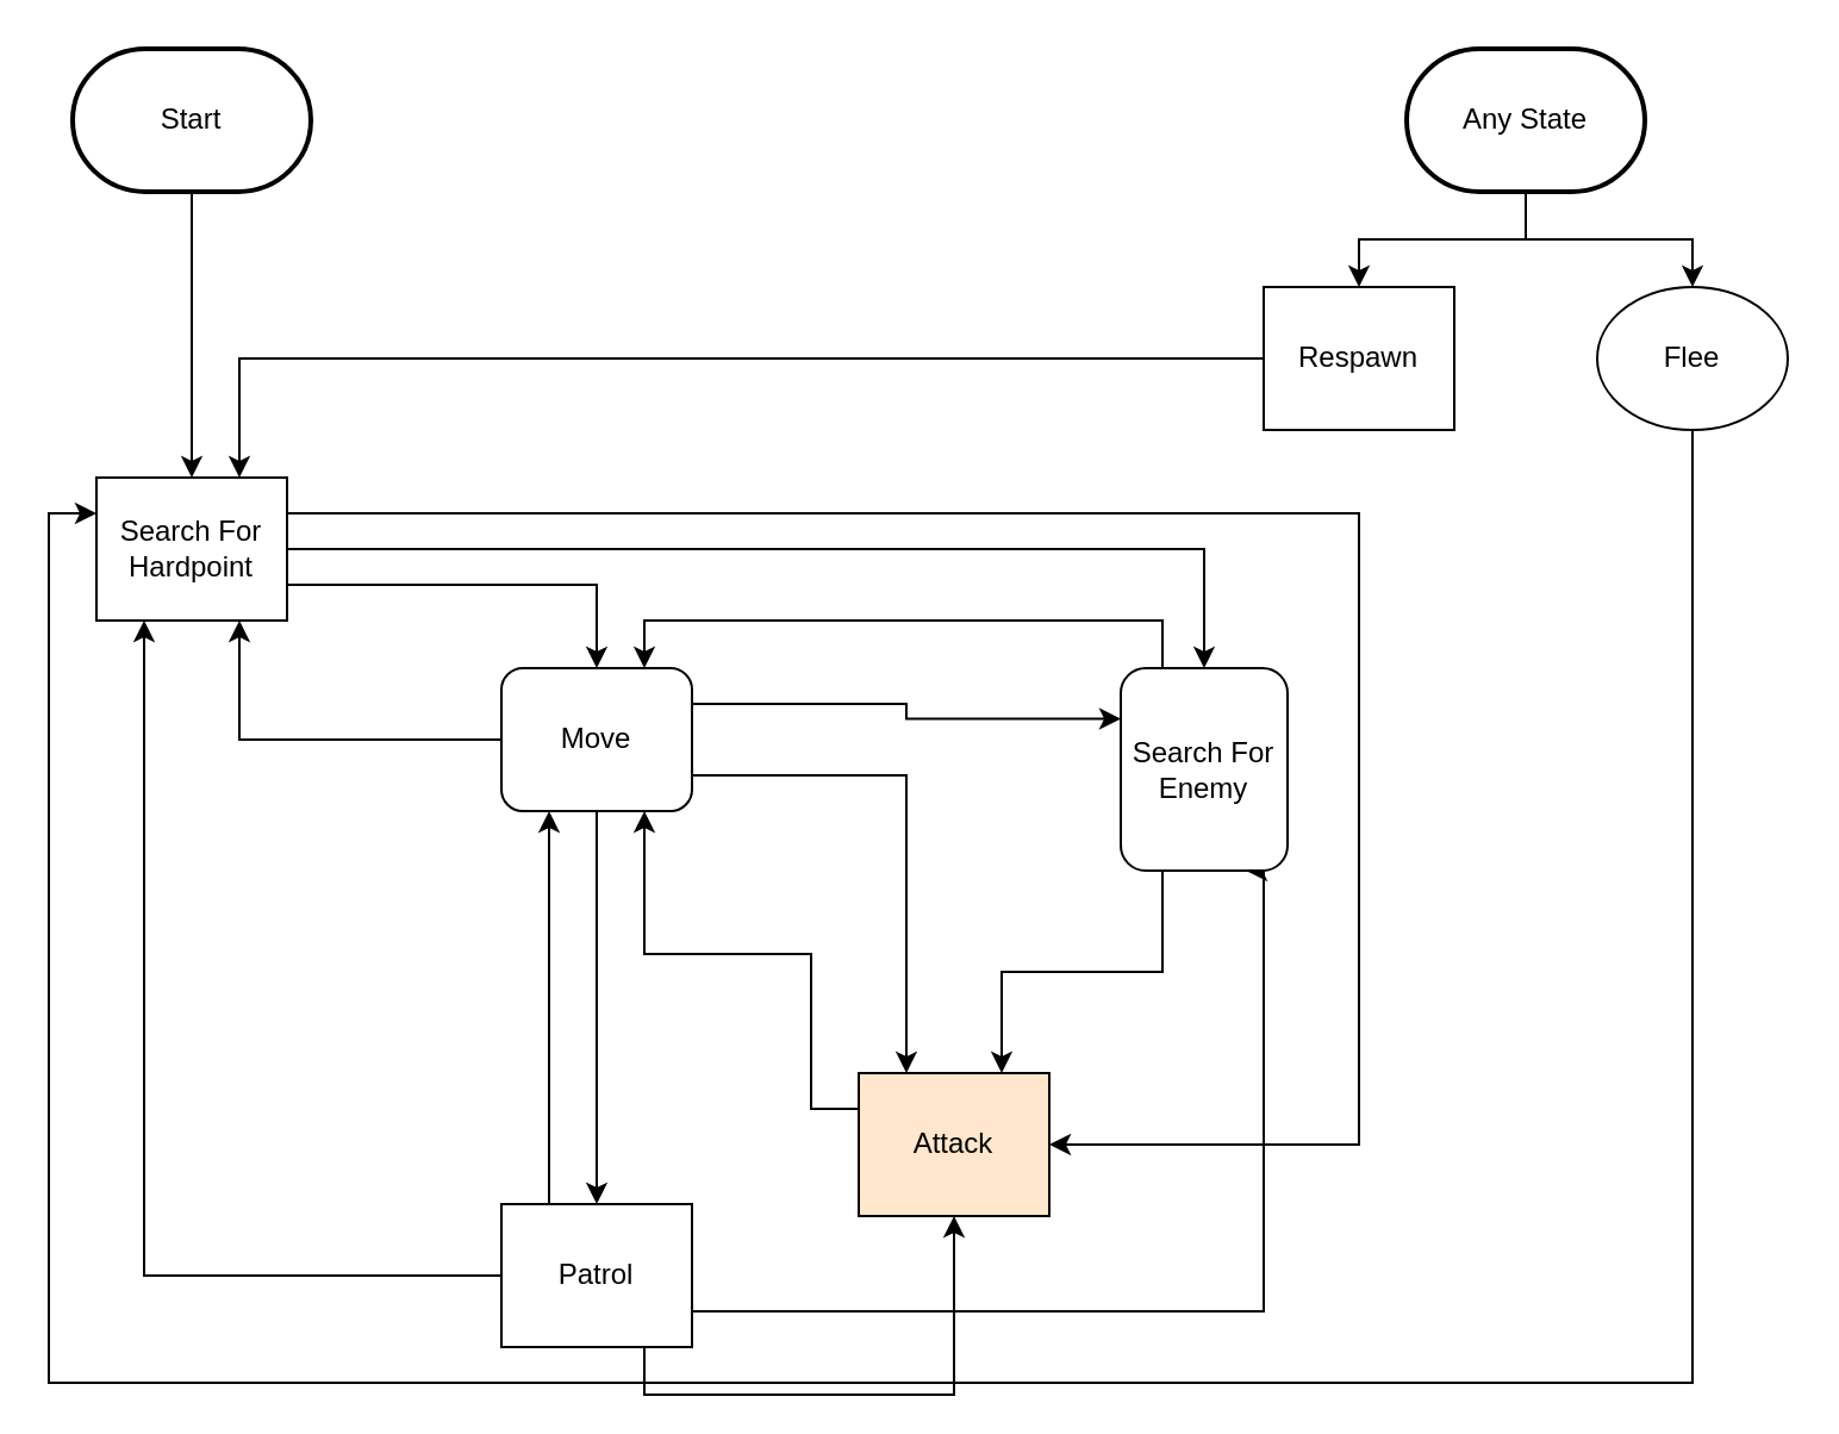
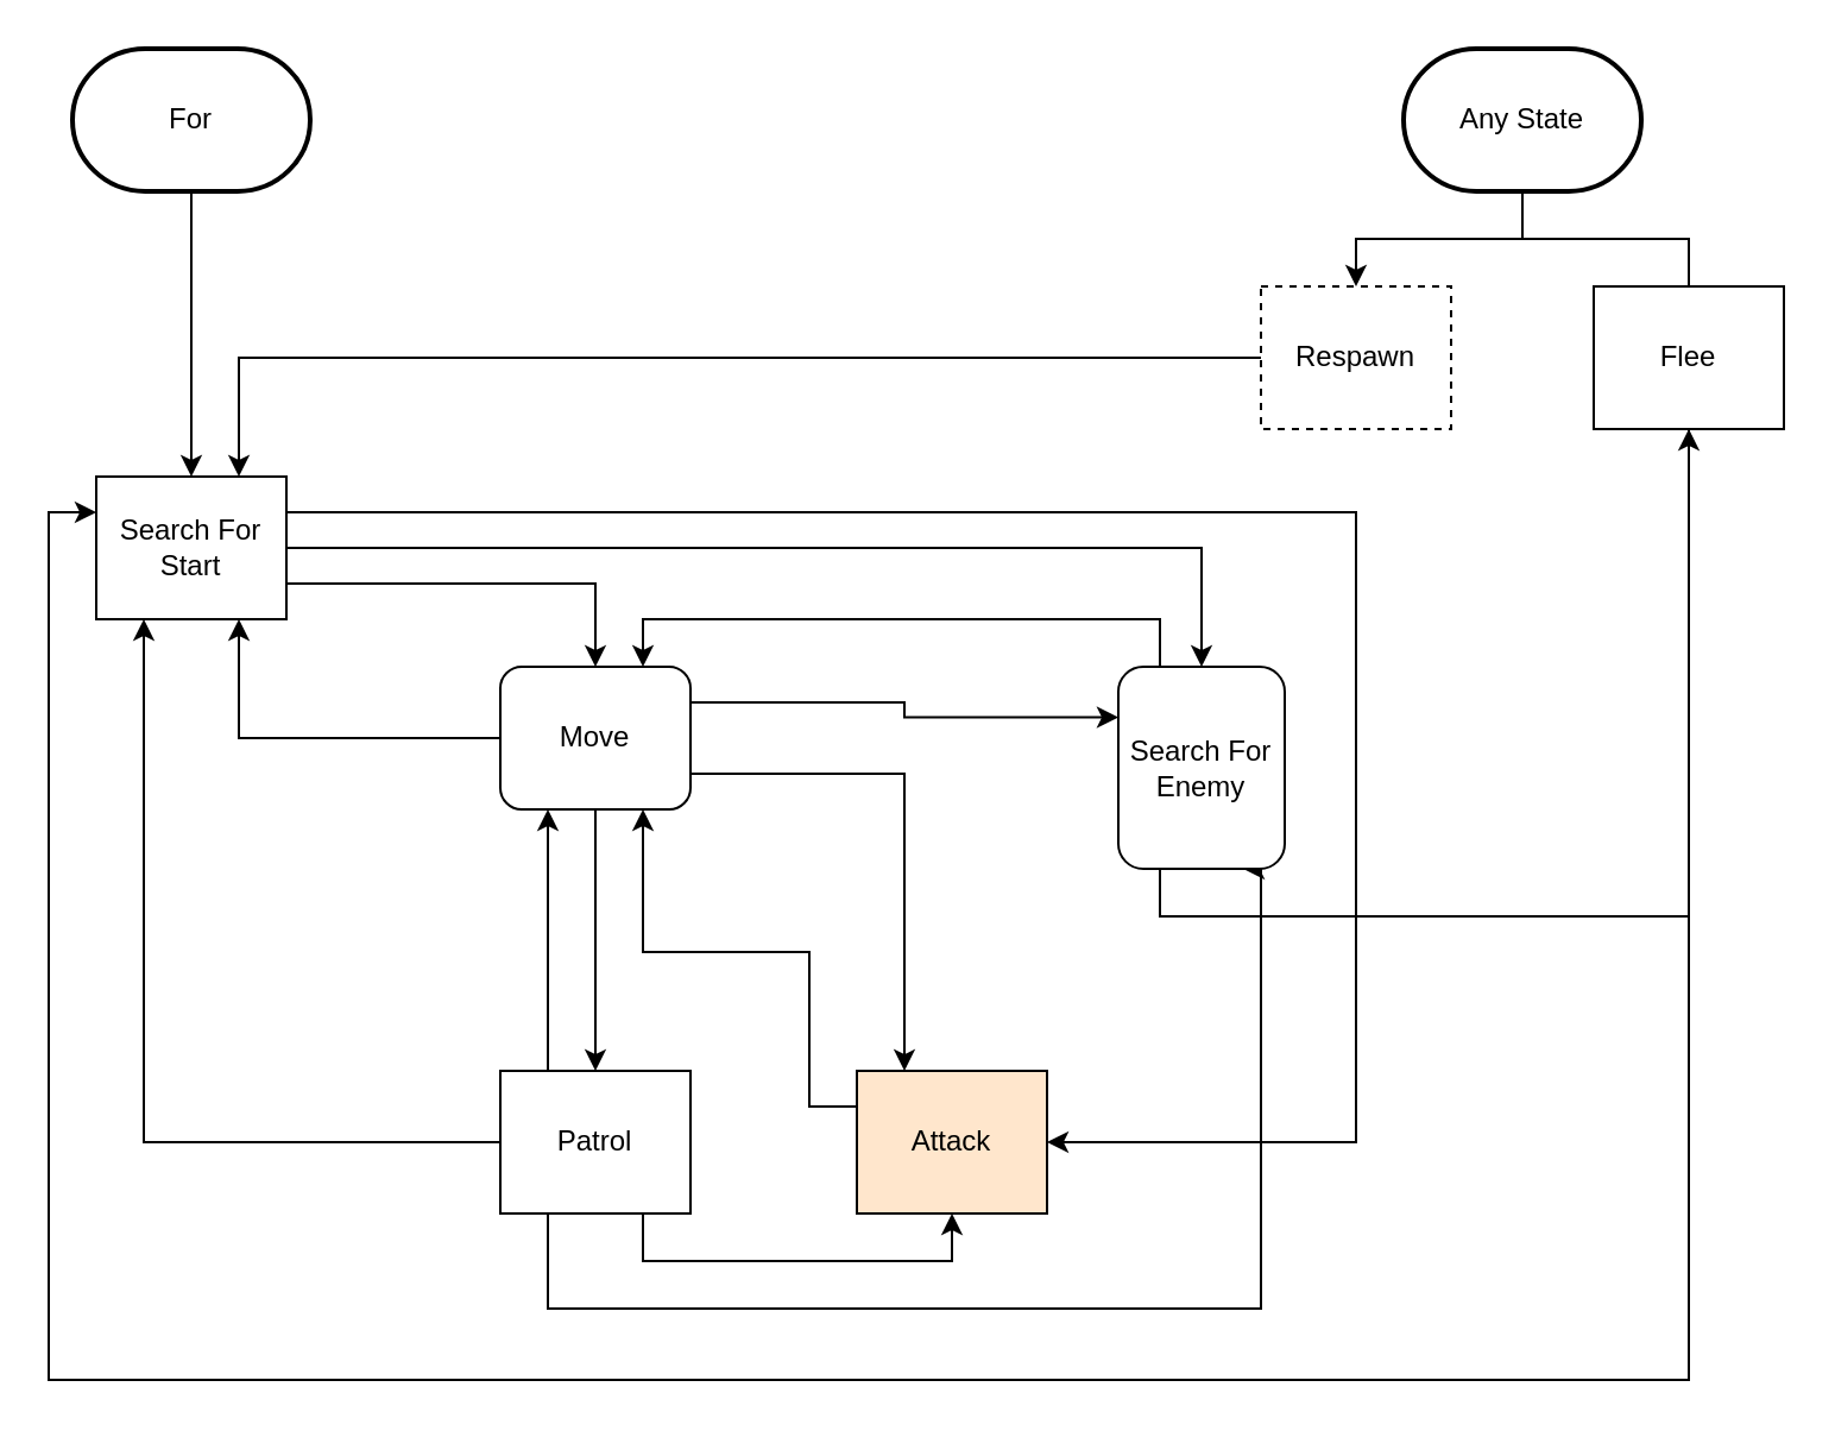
  <mxCell id="0" />
  <mxCell id="1" parent="0" />
  <mxCell id="2" style="edgeStyle=orthogonalEdgeStyle;rounded=0;orthogonalLoop=1;jettySize=auto;html=1;exitX=0.5;exitY=1;exitDx=0;exitDy=0;entryX=0.5;entryY=0;entryDx=0;entryDy=0;" edge="1" parent="1" source="6" target="15"><mxGeometry relative="1" as="geometry" /></mxCell>
  <mxCell id="3" style="edgeStyle=orthogonalEdgeStyle;rounded=0;orthogonalLoop=1;jettySize=auto;html=1;exitX=1;exitY=0.75;exitDx=0;exitDy=0;entryX=0.25;entryY=0;entryDx=0;entryDy=0;" edge="1" parent="1" source="6" target="17"><mxGeometry relative="1" as="geometry" /></mxCell>
  <mxCell id="4" style="edgeStyle=orthogonalEdgeStyle;rounded=0;orthogonalLoop=1;jettySize=auto;html=1;exitX=1;exitY=0.25;exitDx=0;exitDy=0;entryX=0;entryY=0.25;entryDx=0;entryDy=0;" edge="1" parent="1" source="6" target="22"><mxGeometry relative="1" as="geometry" /></mxCell>
  <mxCell id="5" style="edgeStyle=orthogonalEdgeStyle;rounded=0;orthogonalLoop=1;jettySize=auto;html=1;exitX=0;exitY=0.5;exitDx=0;exitDy=0;entryX=0.75;entryY=1;entryDx=0;entryDy=0;" edge="1" parent="1" source="6" target="10"><mxGeometry relative="1" as="geometry" /></mxCell>
  <mxCell id="6" value="Move" style="rounded=1;whiteSpace=wrap;html=1;" vertex="1" parent="1"><mxGeometry x="210" y="280" width="80" height="60" as="geometry" /></mxCell>
  <mxCell id="7" style="edgeStyle=orthogonalEdgeStyle;rounded=0;orthogonalLoop=1;jettySize=auto;html=1;exitX=1;exitY=0.75;exitDx=0;exitDy=0;" edge="1" parent="1" source="10" target="6"><mxGeometry relative="1" as="geometry" /></mxCell>
  <mxCell id="8" style="edgeStyle=orthogonalEdgeStyle;rounded=0;orthogonalLoop=1;jettySize=auto;html=1;exitX=1;exitY=0.5;exitDx=0;exitDy=0;entryX=0.5;entryY=0;entryDx=0;entryDy=0;" edge="1" parent="1" source="10" target="22"><mxGeometry relative="1" as="geometry" /></mxCell>
  <mxCell id="9" style="edgeStyle=orthogonalEdgeStyle;rounded=0;orthogonalLoop=1;jettySize=auto;html=1;exitX=1;exitY=0.25;exitDx=0;exitDy=0;" edge="1" parent="1" source="10" target="17"><mxGeometry relative="1" as="geometry"><Array as="points"><mxPoint x="570" y="215" /><mxPoint x="570" y="480" /></Array></mxGeometry></mxCell>
- <mxCell id="10" value="Search For Hardpoint" style="rounded=0;whiteSpace=wrap;html=1;" vertex="1" parent="1"><mxGeometry x="40" y="200" width="80" height="60" as="geometry" /></mxCell>
+ <mxCell id="10" value="Search For Start" style="rounded=0;whiteSpace=wrap;html=1;" vertex="1" parent="1"><mxGeometry x="40" y="200" width="80" height="60" as="geometry" /></mxCell>
  <mxCell id="11" style="edgeStyle=orthogonalEdgeStyle;rounded=0;orthogonalLoop=1;jettySize=auto;html=1;exitX=0.25;exitY=0;exitDx=0;exitDy=0;entryX=0.25;entryY=1;entryDx=0;entryDy=0;" edge="1" parent="1" source="15" target="6"><mxGeometry relative="1" as="geometry" /></mxCell>
  <mxCell id="12" style="edgeStyle=orthogonalEdgeStyle;rounded=0;orthogonalLoop=1;jettySize=auto;html=1;entryX=0.25;entryY=1;entryDx=0;entryDy=0;" edge="1" parent="1" source="15" target="10"><mxGeometry relative="1" as="geometry" /></mxCell>
  <mxCell id="13" style="edgeStyle=orthogonalEdgeStyle;rounded=0;orthogonalLoop=1;jettySize=auto;html=1;exitX=0.75;exitY=1;exitDx=0;exitDy=0;entryX=0.5;entryY=1;entryDx=0;entryDy=0;" edge="1" parent="1" source="15" target="17"><mxGeometry relative="1" as="geometry" /></mxCell>
  <mxCell id="14" style="edgeStyle=orthogonalEdgeStyle;rounded=0;orthogonalLoop=1;jettySize=auto;html=1;exitX=0.25;exitY=1;exitDx=0;exitDy=0;entryX=0.75;entryY=1;entryDx=0;entryDy=0;" edge="1" parent="1" source="15" target="22"><mxGeometry relative="1" as="geometry"><Array as="points"><mxPoint x="230" y="550" /><mxPoint x="530" y="550" /></Array></mxGeometry></mxCell>
- <mxCell id="15" value="Patrol" style="rounded=0;whiteSpace=wrap;html=1;" vertex="1" parent="1"><mxGeometry x="210" y="505" width="80" height="60" as="geometry" /></mxCell>
+ <mxCell id="15" value="Patrol" style="rounded=0;whiteSpace=wrap;html=1;" vertex="1" parent="1"><mxGeometry x="210" y="450" width="80" height="60" as="geometry" /></mxCell>
  <mxCell id="16" style="edgeStyle=orthogonalEdgeStyle;rounded=0;orthogonalLoop=1;jettySize=auto;html=1;exitX=0;exitY=0.25;exitDx=0;exitDy=0;entryX=0.75;entryY=1;entryDx=0;entryDy=0;" edge="1" parent="1" source="17" target="6"><mxGeometry relative="1" as="geometry"><Array as="points"><mxPoint x="340" y="465" /><mxPoint x="340" y="400" /><mxPoint x="270" y="400" /></Array></mxGeometry></mxCell>
  <mxCell id="17" value="Attack" style="rounded=0;whiteSpace=wrap;html=1;fillColor=#ffe6cc;" vertex="1" parent="1"><mxGeometry x="360" y="450" width="80" height="60" as="geometry" /></mxCell>
  <mxCell id="18" style="edgeStyle=orthogonalEdgeStyle;rounded=0;orthogonalLoop=1;jettySize=auto;html=1;entryX=0;entryY=0.25;entryDx=0;entryDy=0;" edge="1" parent="1" source="19" target="10"><mxGeometry relative="1" as="geometry"><Array as="points"><mxPoint x="710" y="580" /><mxPoint x="20" y="580" /><mxPoint x="20" y="215" /></Array></mxGeometry></mxCell>
- <mxCell id="19" value="Flee" style="ellipse;whiteSpace=wrap;html=1;" vertex="1" parent="1"><mxGeometry x="670" y="120" width="80" height="60" as="geometry" /></mxCell>
+ <mxCell id="19" value="Flee" style="rounded=0;whiteSpace=wrap;html=1;" vertex="1" parent="1"><mxGeometry x="670" y="120" width="80" height="60" as="geometry" /></mxCell>
  <mxCell id="20" style="edgeStyle=orthogonalEdgeStyle;rounded=0;orthogonalLoop=1;jettySize=auto;html=1;exitX=0.25;exitY=0;exitDx=0;exitDy=0;entryX=0.75;entryY=0;entryDx=0;entryDy=0;" edge="1" parent="1" source="22" target="6"><mxGeometry relative="1" as="geometry" /></mxCell>
- <mxCell id="21" style="edgeStyle=orthogonalEdgeStyle;rounded=0;orthogonalLoop=1;jettySize=auto;html=1;exitX=0.25;exitY=1;exitDx=0;exitDy=0;entryX=0.75;entryY=0;entryDx=0;entryDy=0;" edge="1" parent="1" source="22" target="17"><mxGeometry relative="1" as="geometry" /></mxCell>
+ <mxCell id="21" style="edgeStyle=orthogonalEdgeStyle;rounded=0;orthogonalLoop=1;jettySize=auto;html=1;exitX=0.25;exitY=1;exitDx=0;exitDy=0;" edge="1" parent="1" source="22" target="19"><mxGeometry relative="1" as="geometry" /></mxCell>
  <mxCell id="22" value="Search For Enemy" style="rounded=1;whiteSpace=wrap;html=1;" vertex="1" parent="1"><mxGeometry x="470" y="280" width="70" height="85" as="geometry" /></mxCell>
  <mxCell id="23" style="edgeStyle=orthogonalEdgeStyle;rounded=0;orthogonalLoop=1;jettySize=auto;html=1;entryX=0.75;entryY=0;entryDx=0;entryDy=0;" edge="1" parent="1" source="24" target="10"><mxGeometry relative="1" as="geometry" /></mxCell>
- <mxCell id="24" value="Respawn" style="rounded=0;whiteSpace=wrap;html=1;" vertex="1" parent="1"><mxGeometry x="530" y="120" width="80" height="60" as="geometry" /></mxCell>
+ <mxCell id="24" value="Respawn" style="rounded=0;whiteSpace=wrap;html=1;dashed=1;" vertex="1" parent="1"><mxGeometry x="530" y="120" width="80" height="60" as="geometry" /></mxCell>
  <mxCell id="25" style="edgeStyle=orthogonalEdgeStyle;rounded=0;orthogonalLoop=1;jettySize=auto;html=1;entryX=0.5;entryY=0;entryDx=0;entryDy=0;" edge="1" parent="1" source="26" target="10"><mxGeometry relative="1" as="geometry" /></mxCell>
- <mxCell id="26" value="Start" style="strokeWidth=2;html=1;shape=mxgraph.flowchart.terminator;whiteSpace=wrap;" vertex="1" parent="1"><mxGeometry x="30" y="20" width="100" height="60" as="geometry" /></mxCell>
+ <mxCell id="26" value="For" style="strokeWidth=2;html=1;shape=mxgraph.flowchart.terminator;whiteSpace=wrap;" vertex="1" parent="1"><mxGeometry x="30" y="20" width="100" height="60" as="geometry" /></mxCell>
  <mxCell id="27" style="edgeStyle=orthogonalEdgeStyle;rounded=0;orthogonalLoop=1;jettySize=auto;html=1;entryX=0.5;entryY=0;entryDx=0;entryDy=0;" edge="1" parent="1" source="29" target="24"><mxGeometry relative="1" as="geometry" /></mxCell>
- <mxCell id="28" style="edgeStyle=orthogonalEdgeStyle;rounded=0;orthogonalLoop=1;jettySize=auto;html=1;exitX=0.5;exitY=1;exitDx=0;exitDy=0;exitPerimeter=0;" edge="1" parent="1" source="29" target="19"><mxGeometry relative="1" as="geometry" /></mxCell>
+ <mxCell id="28" style="edgeStyle=orthogonalEdgeStyle;rounded=0;orthogonalLoop=1;jettySize=auto;html=1;exitX=0.5;exitY=1;exitDx=0;exitDy=0;exitPerimeter=0;endArrow=none;" edge="1" parent="1" source="29" target="19"><mxGeometry relative="1" as="geometry" /></mxCell>
  <mxCell id="29" value="Any State" style="strokeWidth=2;html=1;shape=mxgraph.flowchart.terminator;whiteSpace=wrap;" vertex="1" parent="1"><mxGeometry x="590" y="20" width="100" height="60" as="geometry" /></mxCell>
